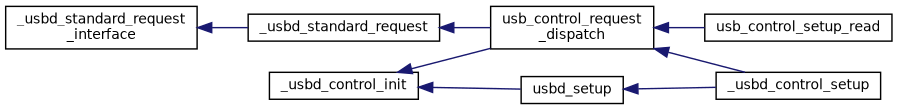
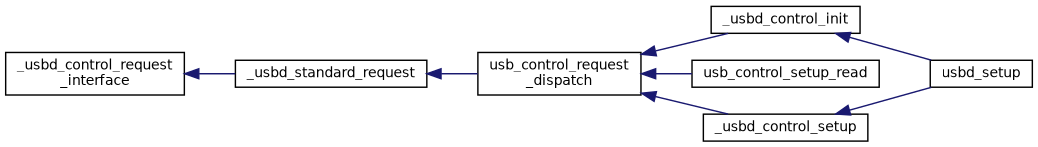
  digraph {
    rankdir=LR
    node [color=black fillcolor=white fontname=Helvetica fontsize=10 shape=record style=filled]
    edge [color=midnightblue dir=back fontname=Helvetica fontsize=10 labelfontname=Helvetica labelfontsize=10 style=solid]
-   n1 [height=0.2 label="_usbd_standard_request\l_interface" width=0.4]
+   n1 [height=0.2 label="_usbd_control_request\l_interface" width=0.4]
    n2 [height=0.2 label=_usbd_standard_request width=0.4]
    n3 [height=0.2 label="usb_control_request\l_dispatch" width=0.4]
    n4 [height=0.2 label=_usbd_control_init width=0.4]
    n5 [height=0.2 label=usb_control_setup_read width=0.4]
    n6 [height=0.2 label=_usbd_control_setup width=0.4]
    n7 [height=0.2 label=usbd_setup width=0.4]
    n1 -> n2
    n2 -> n3
-   n4 -> n3
+   n3 -> n4
    n3 -> n5
    n3 -> n6
    n4 -> n7
-   n7 -> n6
+   n6 -> n7
  }
